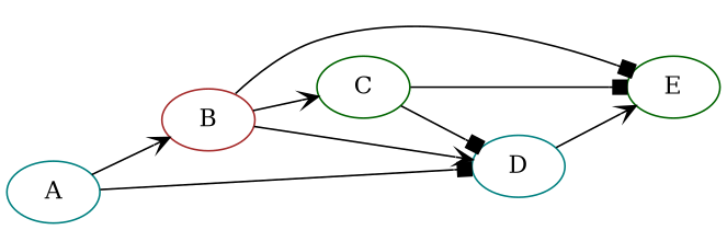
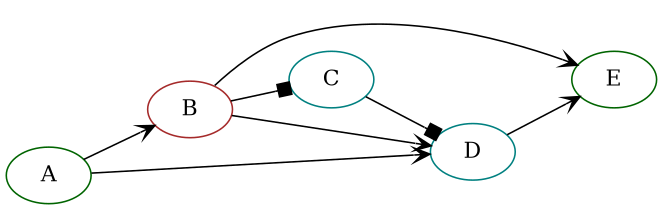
  digraph {
    rankdir=LR
    node [color=darkgreen]
    edge [arrowhead=vee]
    B [color=brown]
-   A [color=teal]
+   A
    D [color=teal]
-   C
+   C [color=teal]
    E
    B -> D
-   B -> C
-   B -> E [arrowhead=box]
+   B -> C [arrowhead=box]
+   B -> E
    A -> B
-   A -> D [arrowhead=box]
+   A -> D
    D -> E
    C -> D [arrowhead=box]
-   C -> E [arrowhead=box]
  }
